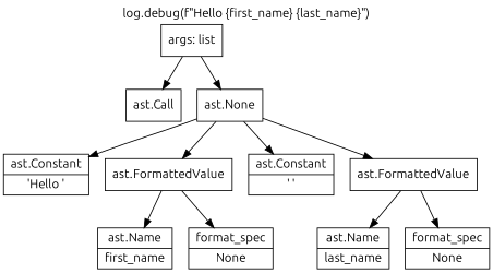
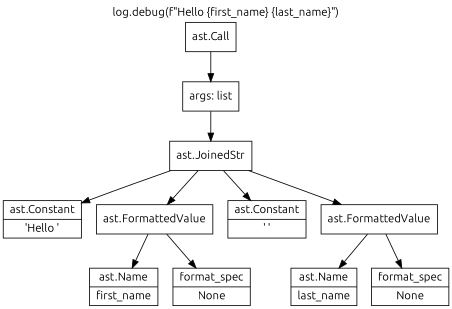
  digraph {
    fontname=Ubuntu
    label="log.debug(f\"Hello {first_name} {last_name}\")"
    labelloc=t
    node [fontname=Ubuntu shape=record]
    edge [fontname=Ubuntu]
    n1 [label="ast.Call"]
    n2 [label="args: list"]
-   n3 [label="ast.None"]
+   n3 [label="ast.JoinedStr"]
    n4 [label="{ast.Constant|'Hello '}"]
    n5 [label="ast.FormattedValue"]
    n6 [label="{ast.Constant|' '}"]
    n7 [label="ast.FormattedValue"]
    n8 [label="{ast.Name|first_name}"]
    n9 [label="{format_spec|None}"]
    n10 [label="{ast.Name|last_name}"]
    n11 [label="{format_spec|None}"]
-   n2 -> n1
+   n1 -> n2
    n2 -> n3
    n3 -> n4
    n3 -> n5
    n3 -> n6
    n3 -> n7
    n5 -> n8
    n5 -> n9
    n7 -> n10
    n7 -> n11
  }
